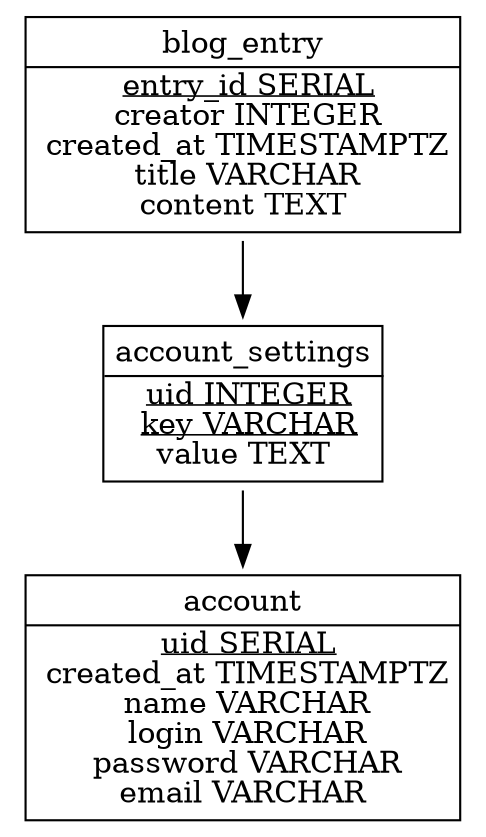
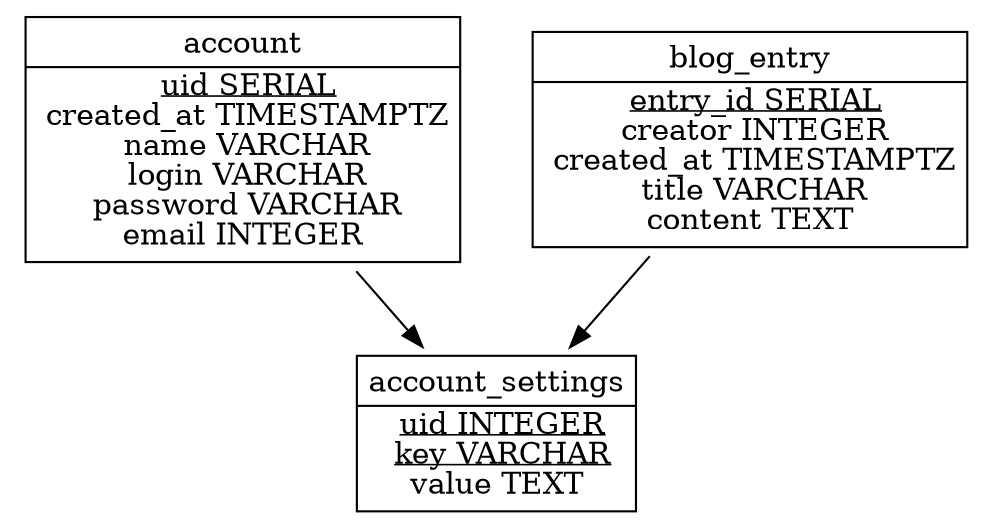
  digraph {
    node [shape=none]
-   n1 [label=< 	<table align="LEFT" cellborder="0"> 		<tr><td>account</td></tr> 		<hr /><tr><td align="LEFT"> 			<u>uid SERIAL</u><br /> 			created_at TIMESTAMPTZ<br /> 			name VARCHAR<br /> 			login VARCHAR<br /> 			password VARCHAR<br /> 			email VARCHAR 		</td></tr> 	</table>>]
+   n1 [label=< 	<table align="LEFT" cellborder="0"> 		<tr><td>account</td></tr> 		<hr /><tr><td align="LEFT"> 			<u>uid SERIAL</u><br /> 			created_at TIMESTAMPTZ<br /> 			name VARCHAR<br /> 			login VARCHAR<br /> 			password VARCHAR<br /> 			email INTEGER 		</td></tr> 	</table>>]
    n2 [label=< 	<table align="left" cellborder="0"> 		<tr><td>account_settings</td></tr> 		<hr /><tr><td> 			<u>uid INTEGER</u><br /> 			<u>key VARCHAR</u><br /> 			value TEXT 		</td></tr> 	</table>>]
    n3 [label=< 	<table cellborder="0"> 		<tr><td>blog_entry</td></tr> 		<hr /><tr><td> 			<u>entry_id SERIAL</u><br /> 			creator INTEGER<br /> 			created_at TIMESTAMPTZ<br /> 			title VARCHAR<br /> 			content TEXT 		</td></tr> 	</table>>]
-   n2 -> n1
+   n1 -> n2
    n3 -> n2
  }
